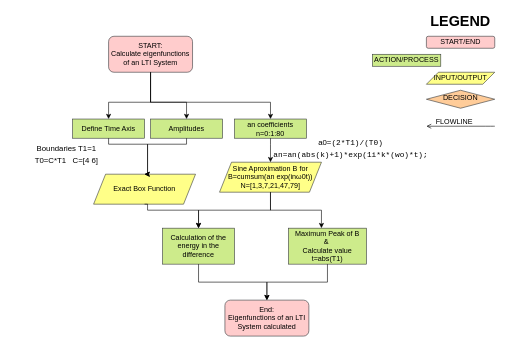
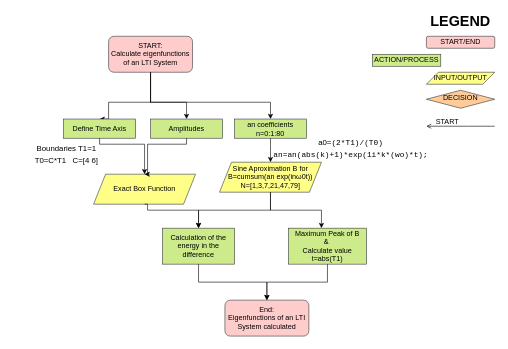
  <mxCell id="0" />
  <mxCell id="1" parent="0" />
  <mxCell id="2" value="START: &lt;br&gt;Calculate eigenfunctions of an LTI System" style="rounded=1;whiteSpace=wrap;html=1;fontSize=12;glass=0;strokeWidth=1;shadow=0;sketch=0;fillColor=#ffcccc;strokeColor=#36393d;" parent="1" vertex="1"><mxGeometry x="180" y="60" width="140" height="60" as="geometry" /></mxCell>
  <mxCell id="3" value="START/END" style="rounded=1;whiteSpace=wrap;html=1;fontSize=12;glass=0;strokeWidth=1;shadow=0;sketch=0;fillColor=#ffcccc;strokeColor=#36393d;" parent="1" vertex="1"><mxGeometry x="710" y="60" width="114" height="20" as="geometry" /></mxCell>
  <mxCell id="4" value="ACTION/PROCESS" style="rounded=0;whiteSpace=wrap;html=1;fillColor=#cdeb8b;strokeColor=#36393d;" parent="1" vertex="1"><mxGeometry x="620" y="90" width="114" height="20" as="geometry" /></mxCell>
  <mxCell id="5" value="INPUT/OUTPUT" style="shape=parallelogram;perimeter=parallelogramPerimeter;whiteSpace=wrap;html=1;fixedSize=1;fillColor=#ffff88;strokeColor=#36393d;" parent="1" vertex="1"><mxGeometry x="710" y="120" width="114" height="20" as="geometry" /></mxCell>
  <mxCell id="6" value="DECISION" style="rhombus;whiteSpace=wrap;html=1;shadow=0;fontFamily=Helvetica;fontSize=12;align=center;strokeWidth=1;spacing=6;spacingTop=-4;rounded=0;sketch=0;fillColor=#ffcc99;strokeColor=#36393d;" parent="1" vertex="1"><mxGeometry x="710" y="150" width="114" height="30" as="geometry" /></mxCell>
  <mxCell id="7" value="&lt;h1 style=&quot;text-align: start;&quot;&gt;&lt;b&gt;LEGEND&lt;/b&gt;&lt;/h1&gt;" style="text;strokeColor=none;fillColor=none;html=1;align=center;verticalAlign=middle;whiteSpace=wrap;rounded=0;hachureGap=4;" parent="1" vertex="1"><mxGeometry x="710" y="20" width="114" height="30" as="geometry" /></mxCell>
  <mxCell id="8" style="edgeStyle=none;curved=1;rounded=0;orthogonalLoop=1;jettySize=auto;html=1;endArrow=open;startSize=14;endSize=6;sourcePerimeterSpacing=8;targetPerimeterSpacing=8;" parent="1" edge="1"><mxGeometry relative="1" as="geometry"><mxPoint x="824" y="210" as="sourcePoint" /><mxPoint x="710" y="210" as="targetPoint" /></mxGeometry></mxCell>
- <mxCell id="9" value="&lt;div style=&quot;text-align: center;&quot;&gt;&lt;span style=&quot;background-color: initial;&quot;&gt;FLOWLINE&lt;/span&gt;&lt;/div&gt;" style="text;whiteSpace=wrap;html=1;" parent="1" vertex="1"><mxGeometry x="724" y="188" width="90" height="40" as="geometry" /></mxCell>
+ <mxCell id="9" value="&lt;div style=&quot;text-align: center;&quot;&gt;&lt;span style=&quot;background-color: initial;&quot;&gt;START&lt;/span&gt;&lt;/div&gt;" style="text;whiteSpace=wrap;html=1;" parent="1" vertex="1"><mxGeometry x="724" y="188" width="90" height="40" as="geometry" /></mxCell>
  <mxCell id="10" style="edgeStyle=orthogonalEdgeStyle;rounded=0;orthogonalLoop=1;jettySize=auto;html=1;endArrow=classic;endFill=1;exitX=0.5;exitY=1;exitDx=0;exitDy=0;entryX=0.5;entryY=0;entryDx=0;entryDy=0;" parent="1" source="2" target="11" edge="1"><mxGeometry relative="1" as="geometry"><mxPoint x="510" y="980" as="targetPoint" /><Array as="points"><mxPoint x="250" y="170" /><mxPoint x="180" y="170" /></Array></mxGeometry></mxCell>
- <mxCell id="11" value="Define Time Axis" style="rounded=0;whiteSpace=wrap;html=1;fillColor=#cdeb8b;strokeColor=#36393d;" parent="1" vertex="1"><mxGeometry x="120" y="198" width="120" height="32" as="geometry" /></mxCell>
+ <mxCell id="11" value="Define Time Axis" style="rounded=0;whiteSpace=wrap;html=1;fillColor=#cdeb8b;strokeColor=#36393d;" parent="1" vertex="1"><mxGeometry x="105" y="198" width="120" height="32" as="geometry" /></mxCell>
  <mxCell id="12" value="Amplitudes" style="rounded=0;whiteSpace=wrap;html=1;fillColor=#cdeb8b;strokeColor=#36393d;" vertex="1" parent="1"><mxGeometry x="250" y="198" width="120" height="32" as="geometry" /></mxCell>
  <mxCell id="13" style="edgeStyle=orthogonalEdgeStyle;rounded=0;orthogonalLoop=1;jettySize=auto;html=1;endArrow=classic;endFill=1;exitX=0.5;exitY=1;exitDx=0;exitDy=0;entryX=0.5;entryY=0;entryDx=0;entryDy=0;" edge="1" parent="1" source="2" target="12"><mxGeometry relative="1" as="geometry"><mxPoint x="190" y="208" as="targetPoint" /><Array as="points"><mxPoint x="250" y="170" /><mxPoint x="310" y="170" /></Array><mxPoint x="260" y="130" as="sourcePoint" /></mxGeometry></mxCell>
  <mxCell id="14" value="Exact Box Function" style="shape=parallelogram;perimeter=parallelogramPerimeter;whiteSpace=wrap;html=1;fixedSize=1;fillColor=#ffff88;strokeColor=#36393d;" vertex="1" parent="1"><mxGeometry x="155" y="290" width="170" height="50" as="geometry" /></mxCell>
  <mxCell id="15" style="edgeStyle=orthogonalEdgeStyle;rounded=0;orthogonalLoop=1;jettySize=auto;html=1;endArrow=classic;endFill=1;exitX=0.5;exitY=1;exitDx=0;exitDy=0;entryX=0.5;entryY=0;entryDx=0;entryDy=0;" edge="1" parent="1" source="12" target="14"><mxGeometry relative="1" as="geometry"><mxPoint x="240" y="328" as="targetPoint" /><Array as="points"><mxPoint x="310" y="240" /><mxPoint x="245" y="240" /></Array><mxPoint x="310" y="250" as="sourcePoint" /></mxGeometry></mxCell>
  <mxCell id="16" style="edgeStyle=orthogonalEdgeStyle;rounded=0;orthogonalLoop=1;jettySize=auto;html=1;endArrow=classic;endFill=1;exitX=0.5;exitY=1;exitDx=0;exitDy=0;entryX=0.5;entryY=0;entryDx=0;entryDy=0;" edge="1" parent="1" source="11" target="14"><mxGeometry relative="1" as="geometry"><mxPoint x="257" y="270" as="targetPoint" /><Array as="points"><mxPoint x="180" y="240" /><mxPoint x="245" y="240" /></Array><mxPoint x="320" y="240" as="sourcePoint" /></mxGeometry></mxCell>
  <mxCell id="17" value="&lt;font style=&quot;font-size: 13px;&quot;&gt;Boundaries T1=1&lt;br&gt;T0=C*T1&amp;nbsp; &amp;nbsp;C=[4 6]&lt;br&gt;&lt;/font&gt;" style="text;strokeColor=none;fillColor=none;html=1;align=center;verticalAlign=middle;whiteSpace=wrap;rounded=0;fontSize=16;" vertex="1" parent="1"><mxGeometry x="20" y="240" width="180" height="30" as="geometry" /></mxCell>
  <mxCell id="18" value="an coefficients&lt;br&gt;n=0:1:80" style="rounded=0;whiteSpace=wrap;html=1;fillColor=#cdeb8b;strokeColor=#36393d;" vertex="1" parent="1"><mxGeometry x="390" y="198" width="120" height="32" as="geometry" /></mxCell>
  <mxCell id="19" style="edgeStyle=orthogonalEdgeStyle;rounded=0;orthogonalLoop=1;jettySize=auto;html=1;endArrow=classic;endFill=1;exitX=0.5;exitY=1;exitDx=0;exitDy=0;entryX=0.5;entryY=0;entryDx=0;entryDy=0;" edge="1" parent="1" source="2" target="18"><mxGeometry relative="1" as="geometry"><mxPoint x="320" y="208" as="targetPoint" /><Array as="points"><mxPoint x="250" y="170" /><mxPoint x="450" y="170" /></Array><mxPoint x="260" y="130" as="sourcePoint" /></mxGeometry></mxCell>
  <mxCell id="20" value="Sine Aproximation B for&lt;br&gt;B=cumsum(an exp(inω0t))&lt;br&gt;N=[1,3,7,21,47,79]" style="shape=parallelogram;perimeter=parallelogramPerimeter;whiteSpace=wrap;html=1;fixedSize=1;fillColor=#ffff88;strokeColor=#36393d;" vertex="1" parent="1"><mxGeometry x="365" y="270" width="170" height="50" as="geometry" /></mxCell>
  <mxCell id="21" style="edgeStyle=orthogonalEdgeStyle;rounded=0;orthogonalLoop=1;jettySize=auto;html=1;endArrow=classic;endFill=1;exitX=0.5;exitY=1;exitDx=0;exitDy=0;entryX=0.5;entryY=0;entryDx=0;entryDy=0;" edge="1" parent="1" source="18" target="20"><mxGeometry relative="1" as="geometry"><mxPoint x="460" y="208" as="targetPoint" /><Array as="points"><mxPoint x="450" y="240" /><mxPoint x="450" y="240" /></Array><mxPoint x="260" y="130" as="sourcePoint" /></mxGeometry></mxCell>
  <mxCell id="22" value="&lt;font style=&quot;font-size: 13px;&quot;&gt;&lt;font style=&quot;font-size: 13px;&quot;&gt;a0=&lt;/font&gt;&lt;span style=&quot;font-family: Menlo, Monaco, Consolas, &amp;quot;Courier New&amp;quot;, monospace; text-align: start; background-color: initial;&quot;&gt;(2*T1)/(T0)&lt;br&gt;an=&lt;/span&gt;&lt;span style=&quot;font-family: Menlo, Monaco, Consolas, &amp;quot;Courier New&amp;quot;, monospace; text-align: start; background-color: initial;&quot;&gt;an(abs(k)+1)*exp(1i*k*(wo)*t);&lt;/span&gt;&lt;/font&gt;" style="text;strokeColor=none;fillColor=none;html=1;align=center;verticalAlign=middle;whiteSpace=wrap;rounded=0;fontSize=16;" vertex="1" parent="1"><mxGeometry x="444" y="230" width="280" height="30" as="geometry" /></mxCell>
  <mxCell id="23" value="Calculation of the energy in the difference" style="rounded=0;whiteSpace=wrap;html=1;fillColor=#cdeb8b;strokeColor=#36393d;" vertex="1" parent="1"><mxGeometry x="270" y="380" width="120" height="60" as="geometry" /></mxCell>
  <mxCell id="24" style="edgeStyle=orthogonalEdgeStyle;rounded=0;orthogonalLoop=1;jettySize=auto;html=1;endArrow=classic;endFill=1;exitX=0.5;exitY=1;exitDx=0;exitDy=0;entryX=0.5;entryY=0;entryDx=0;entryDy=0;" edge="1" parent="1" source="20" target="23"><mxGeometry relative="1" as="geometry"><mxPoint x="460" y="280" as="targetPoint" /><Array as="points"><mxPoint x="450" y="350" /><mxPoint x="330" y="350" /></Array><mxPoint x="460" y="240" as="sourcePoint" /></mxGeometry></mxCell>
  <mxCell id="25" style="edgeStyle=orthogonalEdgeStyle;rounded=0;orthogonalLoop=1;jettySize=auto;html=1;endArrow=classic;endFill=1;exitX=0.5;exitY=1;exitDx=0;exitDy=0;entryX=0.5;entryY=0;entryDx=0;entryDy=0;" edge="1" parent="1" source="14" target="23"><mxGeometry relative="1" as="geometry"><mxPoint x="340" y="390" as="targetPoint" /><Array as="points"><mxPoint x="245" y="350" /><mxPoint x="330" y="350" /></Array><mxPoint x="460" y="330" as="sourcePoint" /></mxGeometry></mxCell>
  <mxCell id="26" style="edgeStyle=orthogonalEdgeStyle;rounded=0;orthogonalLoop=1;jettySize=auto;html=1;endArrow=classic;endFill=1;exitX=0.5;exitY=1;exitDx=0;exitDy=0;entryX=0.5;entryY=0;entryDx=0;entryDy=0;" edge="1" parent="1"><mxGeometry relative="1" as="geometry"><mxPoint x="534.96" y="380" as="targetPoint" /><Array as="points"><mxPoint x="449.96" y="350" /><mxPoint x="534.96" y="350" /></Array><mxPoint x="449.96" y="320" as="sourcePoint" /></mxGeometry></mxCell>
  <mxCell id="27" value="Maximum Peak of B&lt;br&gt;&amp;amp;&amp;nbsp;&lt;br&gt;Calculate value t=abs(T1)" style="rounded=0;whiteSpace=wrap;html=1;fillColor=#cdeb8b;strokeColor=#36393d;" vertex="1" parent="1"><mxGeometry x="480" y="380" width="130" height="60" as="geometry" /></mxCell>
  <mxCell id="28" value="End:&lt;br&gt;Eigenfunctions of an LTI System calculated" style="rounded=1;whiteSpace=wrap;html=1;fontSize=12;glass=0;strokeWidth=1;shadow=0;sketch=0;fillColor=#ffcccc;strokeColor=#36393d;" vertex="1" parent="1"><mxGeometry x="374" y="500" width="140" height="60" as="geometry" /></mxCell>
  <mxCell id="29" style="edgeStyle=orthogonalEdgeStyle;rounded=0;orthogonalLoop=1;jettySize=auto;html=1;endArrow=classic;endFill=1;exitX=0.5;exitY=1;exitDx=0;exitDy=0;entryX=0.5;entryY=0;entryDx=0;entryDy=0;" edge="1" parent="1" source="23" target="28"><mxGeometry relative="1" as="geometry"><mxPoint x="369.96" y="560" as="targetPoint" /><Array as="points"><mxPoint x="330" y="470" /><mxPoint x="444" y="470" /></Array><mxPoint x="284.96" y="500" as="sourcePoint" /></mxGeometry></mxCell>
  <mxCell id="30" style="edgeStyle=orthogonalEdgeStyle;rounded=0;orthogonalLoop=1;jettySize=auto;html=1;endArrow=classic;endFill=1;exitX=0.5;exitY=1;exitDx=0;exitDy=0;entryX=0.5;entryY=0;entryDx=0;entryDy=0;" edge="1" parent="1" source="27" target="28"><mxGeometry relative="1" as="geometry"><mxPoint x="454" y="510" as="targetPoint" /><Array as="points"><mxPoint x="545" y="470" /><mxPoint x="444" y="470" /></Array><mxPoint x="340" y="450" as="sourcePoint" /></mxGeometry></mxCell>
